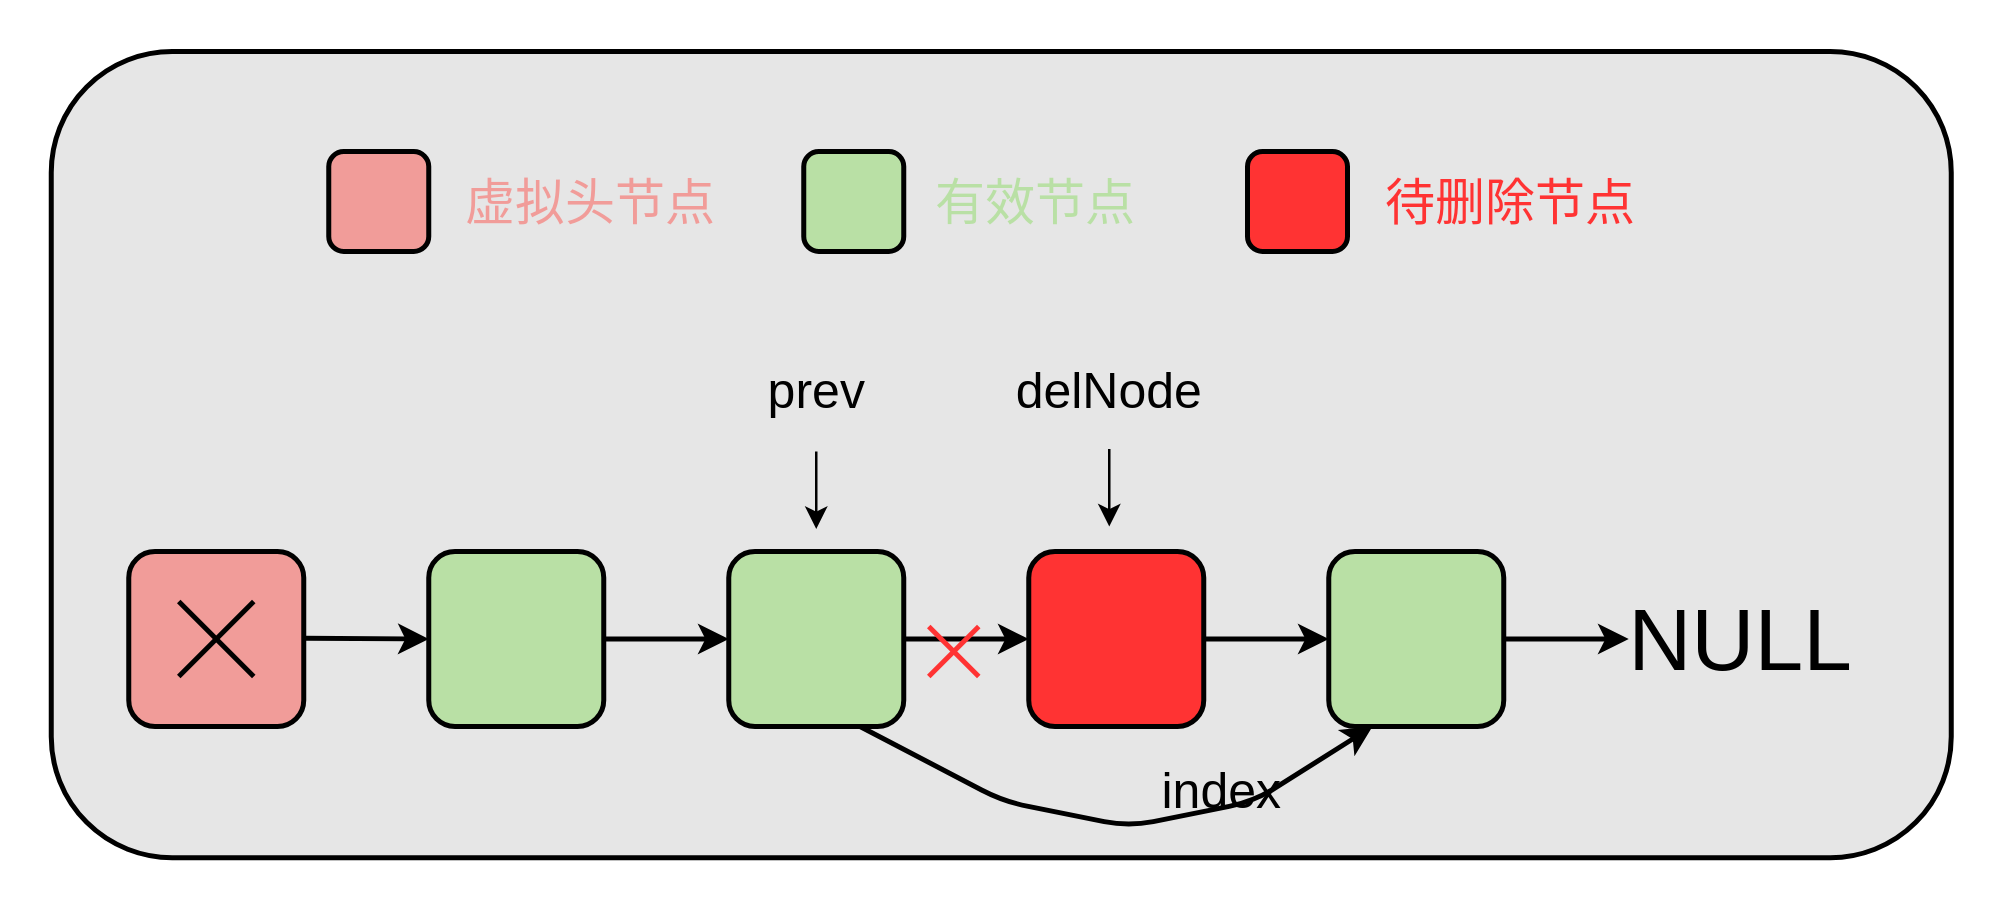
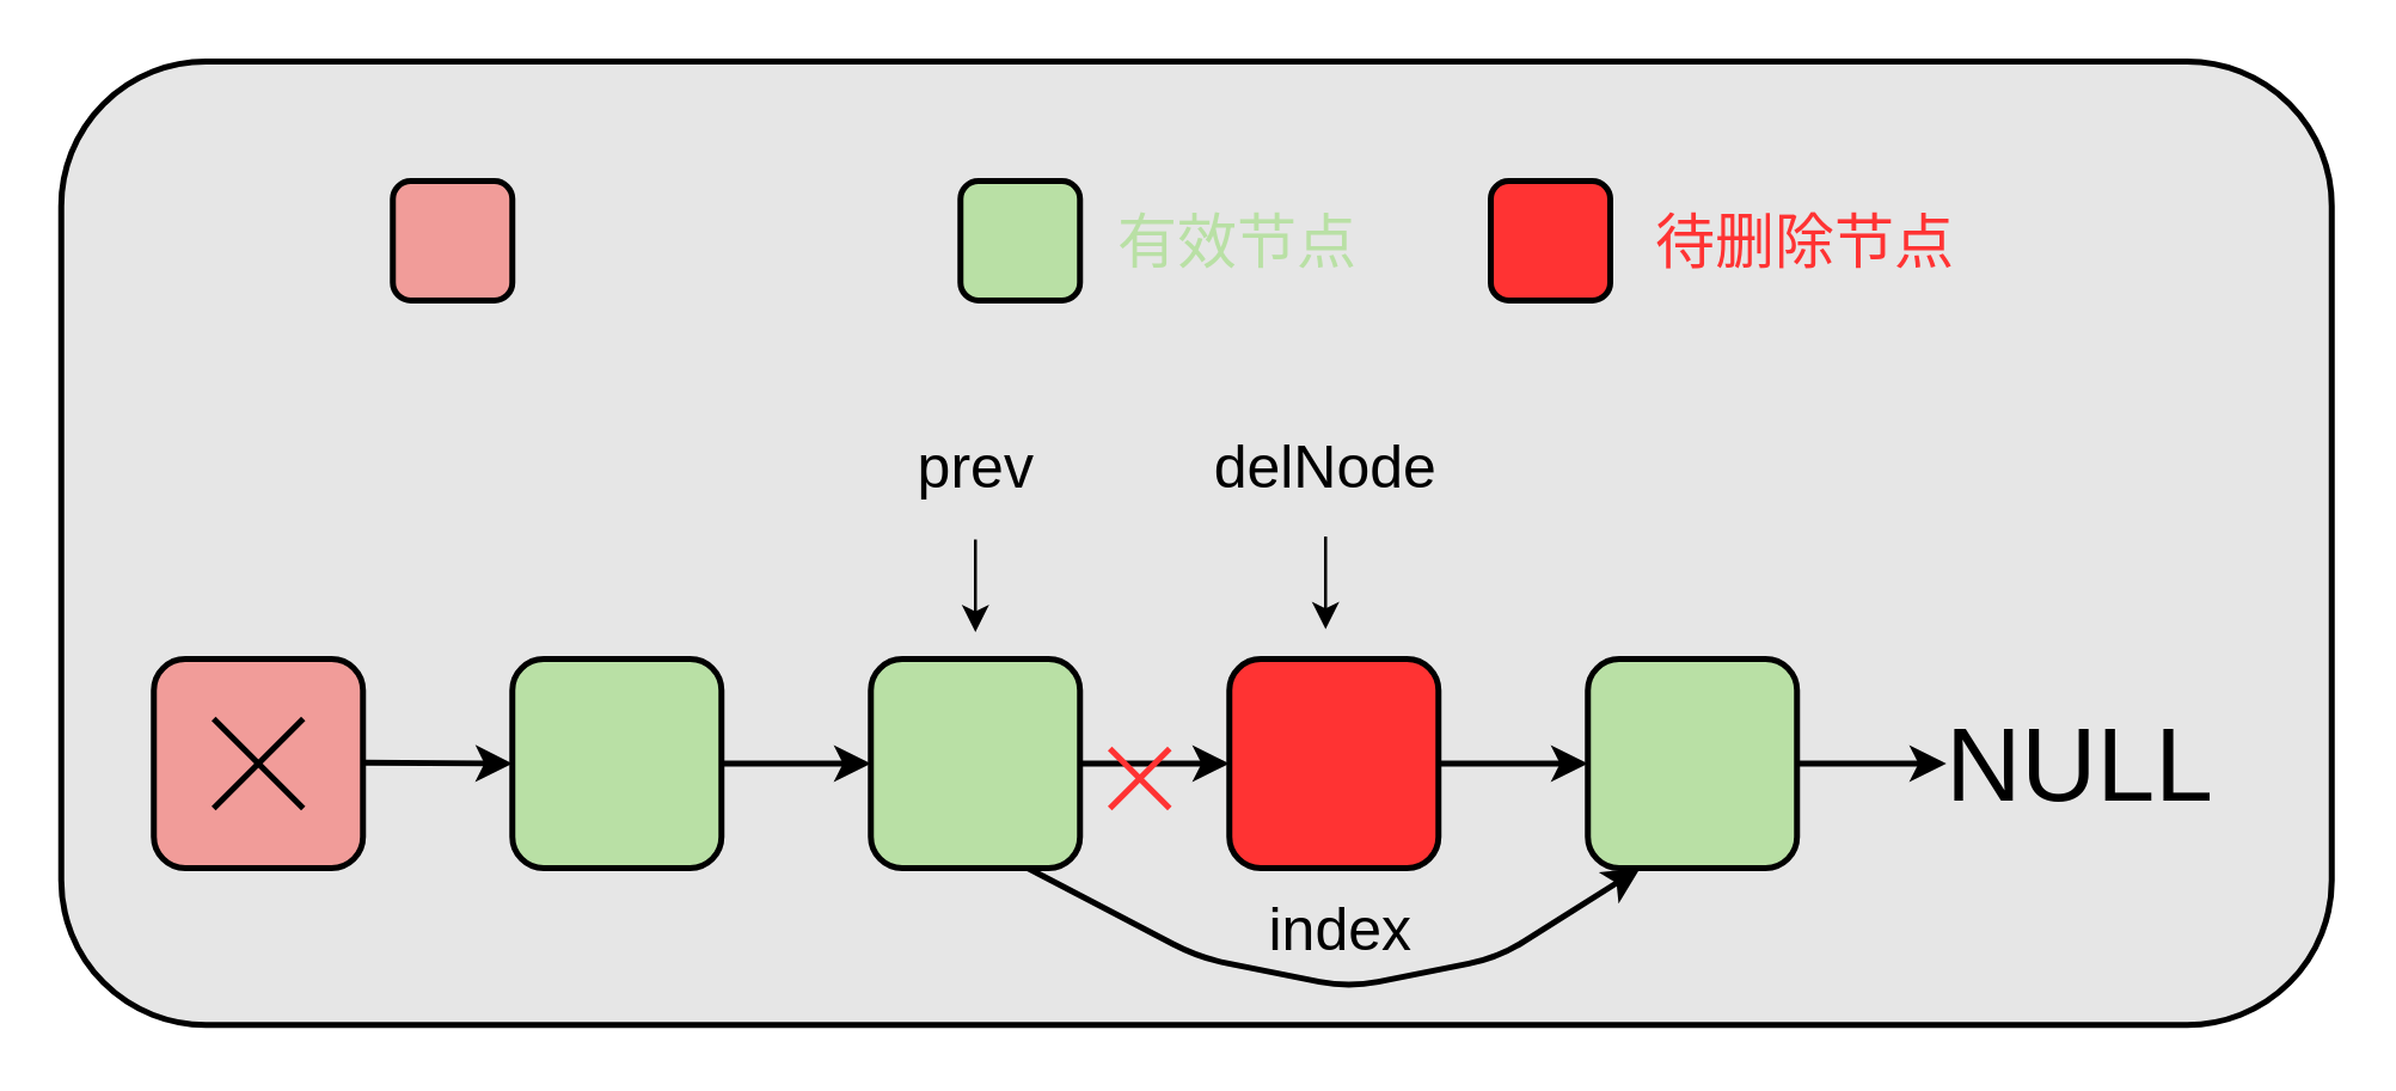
  <mxCell id="0" />
  <mxCell id="1" parent="0" />
  <mxCell id="2" value="" style="rounded=1;whiteSpace=wrap;html=1;strokeWidth=2;fillColor=#E6E6E6;" vertex="1" parent="1"><mxGeometry x="20" y="20" width="760" height="322.5" as="geometry" /></mxCell>
  <mxCell id="3" value="" style="rounded=1;whiteSpace=wrap;html=1;strokeWidth=2;fillColor=#F19C99;" vertex="1" parent="1"><mxGeometry x="131" y="60" width="40" height="40" as="geometry" /></mxCell>
- <mxCell id="4" value="&lt;font style=&quot;font-size: 20px&quot; color=&quot;#f19c99&quot;&gt;虚拟头节点&lt;/font&gt;" style="text;html=1;strokeColor=none;fillColor=none;align=center;verticalAlign=middle;whiteSpace=wrap;rounded=0;" vertex="1" parent="1"><mxGeometry x="181" y="60" width="110" height="40" as="geometry" /></mxCell>
  <mxCell id="5" value="" style="rounded=1;whiteSpace=wrap;html=1;strokeWidth=2;fillColor=#B9E0A5;" vertex="1" parent="1"><mxGeometry x="321" y="60" width="40" height="40" as="geometry" /></mxCell>
  <mxCell id="6" value="&lt;font style=&quot;font-size: 20px&quot; color=&quot;#b9e0a5&quot;&gt;有效节点&lt;/font&gt;" style="text;html=1;strokeColor=none;fillColor=none;align=center;verticalAlign=middle;whiteSpace=wrap;rounded=0;" vertex="1" parent="1"><mxGeometry x="358.5" y="60" width="110" height="40" as="geometry" /></mxCell>
  <mxCell id="7" value="&lt;font style=&quot;font-size: 20px&quot;&gt;prev&lt;/font&gt;" style="text;html=1;strokeColor=none;fillColor=none;align=center;verticalAlign=middle;whiteSpace=wrap;rounded=0;" vertex="1" parent="1"><mxGeometry x="293.5" y="140" width="65" height="30" as="geometry" /></mxCell>
  <mxCell id="8" value="" style="rounded=1;whiteSpace=wrap;html=1;strokeWidth=2;fillColor=#F19C99;" vertex="1" parent="1"><mxGeometry x="51" y="220" width="70" height="70" as="geometry" /></mxCell>
  <mxCell id="9" value="" style="rounded=1;whiteSpace=wrap;html=1;strokeWidth=2;fillColor=#B9E0A5;" vertex="1" parent="1"><mxGeometry x="171" y="220" width="70" height="70" as="geometry" /></mxCell>
  <mxCell id="10" value="" style="rounded=1;whiteSpace=wrap;html=1;strokeWidth=2;fillColor=#B9E0A5;" vertex="1" parent="1"><mxGeometry x="291" y="220" width="70" height="70" as="geometry" /></mxCell>
  <mxCell id="11" value="" style="rounded=1;whiteSpace=wrap;html=1;strokeWidth=2;fillColor=#FF3333;" vertex="1" parent="1"><mxGeometry x="411" y="220" width="70" height="70" as="geometry" /></mxCell>
  <mxCell id="12" value="" style="rounded=1;whiteSpace=wrap;html=1;strokeWidth=2;fillColor=#B9E0A5;" vertex="1" parent="1"><mxGeometry x="531" y="220" width="70" height="70" as="geometry" /></mxCell>
  <mxCell id="13" value="" style="endArrow=classic;html=1;entryX=0;entryY=0.5;entryDx=0;entryDy=0;strokeWidth=2;" edge="1" parent="1" target="9"><mxGeometry width="50" height="50" relative="1" as="geometry"><mxPoint x="121" y="254.71" as="sourcePoint" /><mxPoint x="171" y="254.71" as="targetPoint" /></mxGeometry></mxCell>
  <mxCell id="14" value="" style="endArrow=classic;html=1;strokeWidth=2;exitX=1;exitY=0.5;exitDx=0;exitDy=0;entryX=0;entryY=0.5;entryDx=0;entryDy=0;" edge="1" parent="1" source="9" target="10"><mxGeometry width="50" height="50" relative="1" as="geometry"><mxPoint x="251" y="254.71" as="sourcePoint" /><mxPoint x="291" y="255" as="targetPoint" /></mxGeometry></mxCell>
  <mxCell id="15" value="" style="endArrow=classic;html=1;strokeWidth=2;exitX=1;exitY=0.5;exitDx=0;exitDy=0;entryX=0;entryY=0.5;entryDx=0;entryDy=0;" edge="1" parent="1" source="10" target="11"><mxGeometry width="50" height="50" relative="1" as="geometry"><mxPoint x="381" y="254.8" as="sourcePoint" /><mxPoint x="411" y="255" as="targetPoint" /></mxGeometry></mxCell>
  <mxCell id="16" value="" style="endArrow=classic;html=1;strokeWidth=2;exitX=1;exitY=0.5;exitDx=0;exitDy=0;entryX=0;entryY=0.5;entryDx=0;entryDy=0;" edge="1" parent="1" source="11" target="12"><mxGeometry width="50" height="50" relative="1" as="geometry"><mxPoint x="511" y="255" as="sourcePoint" /><mxPoint x="521" y="255" as="targetPoint" /></mxGeometry></mxCell>
  <mxCell id="17" value="" style="endArrow=classic;html=1;strokeWidth=2;exitX=1;exitY=0.5;exitDx=0;exitDy=0;" edge="1" parent="1" source="12"><mxGeometry width="50" height="50" relative="1" as="geometry"><mxPoint x="621" y="254.76" as="sourcePoint" /><mxPoint x="651" y="255" as="targetPoint" /></mxGeometry></mxCell>
  <mxCell id="18" value="&lt;font style=&quot;font-size: 35px&quot;&gt;NULL&lt;/font&gt;" style="text;html=1;strokeColor=none;fillColor=none;align=center;verticalAlign=middle;whiteSpace=wrap;rounded=0;" vertex="1" parent="1"><mxGeometry x="661" y="232.5" width="70" height="45" as="geometry" /></mxCell>
  <mxCell id="19" value="" style="endArrow=none;html=1;strokeWidth=2;" edge="1" parent="1"><mxGeometry width="50" height="50" relative="1" as="geometry"><mxPoint x="71" y="270" as="sourcePoint" /><mxPoint x="101" y="240" as="targetPoint" /></mxGeometry></mxCell>
  <mxCell id="20" value="" style="endArrow=none;html=1;strokeWidth=2;" edge="1" parent="1"><mxGeometry width="50" height="50" relative="1" as="geometry"><mxPoint x="71" y="240" as="sourcePoint" /><mxPoint x="101" y="270" as="targetPoint" /></mxGeometry></mxCell>
  <mxCell id="21" value="&lt;font style=&quot;font-size: 20px&quot;&gt;delNode&lt;/font&gt;" style="text;html=1;strokeColor=none;fillColor=none;align=center;verticalAlign=middle;whiteSpace=wrap;rounded=0;" vertex="1" parent="1"><mxGeometry x="411" y="140" width="65" height="30" as="geometry" /></mxCell>
  <mxCell id="22" value="" style="endArrow=classic;html=1;" edge="1" parent="1"><mxGeometry width="50" height="50" relative="1" as="geometry"><mxPoint x="326" y="180" as="sourcePoint" /><mxPoint x="326" y="211" as="targetPoint" /></mxGeometry></mxCell>
  <mxCell id="23" value="&lt;font color=&quot;#ff3333&quot;&gt;&lt;span style=&quot;font-size: 20px&quot;&gt;待删除节点&lt;/span&gt;&lt;/font&gt;" style="text;html=1;strokeColor=none;fillColor=none;align=center;verticalAlign=middle;whiteSpace=wrap;rounded=0;" vertex="1" parent="1"><mxGeometry x="531" y="60" width="146" height="40" as="geometry" /></mxCell>
  <mxCell id="24" value="" style="endArrow=classic;html=1;" edge="1" parent="1"><mxGeometry width="50" height="50" relative="1" as="geometry"><mxPoint x="443.21" y="179" as="sourcePoint" /><mxPoint x="443.21" y="210" as="targetPoint" /></mxGeometry></mxCell>
  <mxCell id="25" value="" style="endArrow=none;html=1;strokeWidth=2;strokeColor=#FF3333;" edge="1" parent="1"><mxGeometry width="50" height="50" relative="1" as="geometry"><mxPoint x="371" y="270" as="sourcePoint" /><mxPoint x="391" y="250" as="targetPoint" /></mxGeometry></mxCell>
  <mxCell id="26" value="" style="endArrow=none;html=1;strokeWidth=2;strokeColor=#FF3333;" edge="1" parent="1"><mxGeometry width="50" height="50" relative="1" as="geometry"><mxPoint x="371" y="250" as="sourcePoint" /><mxPoint x="391" y="270" as="targetPoint" /></mxGeometry></mxCell>
  <mxCell id="27" value="" style="rounded=1;whiteSpace=wrap;html=1;strokeWidth=2;fillColor=#FF3333;" vertex="1" parent="1"><mxGeometry x="498.5" y="60" width="40" height="40" as="geometry" /></mxCell>
  <mxCell id="28" value="" style="endArrow=classic;html=1;strokeWidth=2;exitX=0.75;exitY=1;exitDx=0;exitDy=0;entryX=0.25;entryY=1;entryDx=0;entryDy=0;" edge="1" parent="1" source="10" target="12"><mxGeometry width="50" height="50" relative="1" as="geometry"><mxPoint x="354" y="320" as="sourcePoint" /><mxPoint x="404" y="320" as="targetPoint" /><Array as="points"><mxPoint x="401" y="320" /><mxPoint x="451" y="330" /><mxPoint x="501" y="320" /></Array></mxGeometry></mxCell>
- <mxCell id="29" value="&lt;font style=&quot;font-size: 20px&quot;&gt;index&lt;/font&gt;" style="text;html=1;strokeColor=none;fillColor=none;align=center;verticalAlign=middle;whiteSpace=wrap;rounded=0;" vertex="1" parent="1"><mxGeometry x="456" y="300" width="65" height="30" as="geometry" /></mxCell>
+ <mxCell id="29" value="&lt;font style=&quot;font-size: 20px&quot;&gt;index&lt;/font&gt;" style="text;html=1;strokeColor=none;fillColor=none;align=center;verticalAlign=middle;whiteSpace=wrap;rounded=0;" vertex="1" parent="1"><mxGeometry x="416" y="295" width="65" height="30" as="geometry" /></mxCell>
